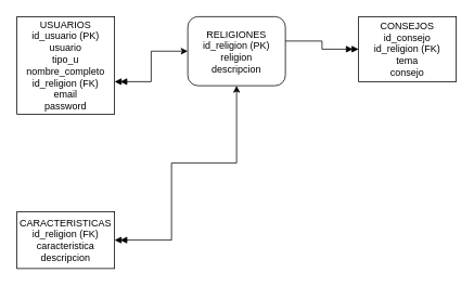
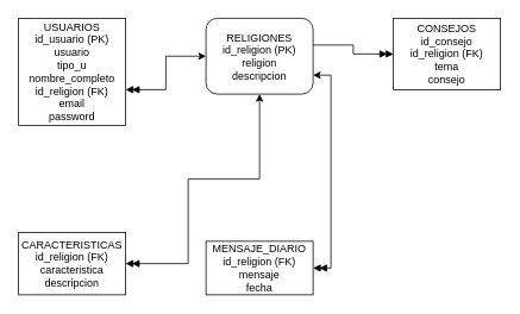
  <mxCell id="0" />
  <mxCell id="1" parent="0" />
  <mxCell id="2" value="USUARIOS&lt;br&gt;id_usuario (PK)&lt;br&gt;usuario&lt;br&gt;tipo_u&lt;br&gt;nombre_completo&lt;br&gt;id_religion (FK)&lt;br&gt;email&lt;br&gt;password" style="rounded=0;whiteSpace=wrap;html=1;" vertex="1" parent="1"><mxGeometry x="20" y="20" width="120" height="120" as="geometry" /></mxCell>
  <mxCell id="3" style="edgeStyle=orthogonalEdgeStyle;rounded=0;orthogonalLoop=1;jettySize=auto;html=1;exitX=0;exitY=0.5;exitDx=0;exitDy=0;entryX=1;entryY=0.667;entryDx=0;entryDy=0;entryPerimeter=0;endArrow=doubleBlock;endFill=1;startArrow=classic;startFill=1;" edge="1" parent="1" source="5" target="2"><mxGeometry relative="1" as="geometry" /></mxCell>
  <mxCell id="4" style="edgeStyle=orthogonalEdgeStyle;rounded=0;orthogonalLoop=1;jettySize=auto;html=1;exitX=0.5;exitY=1;exitDx=0;exitDy=0;entryX=1;entryY=0.5;entryDx=0;entryDy=0;startArrow=classic;startFill=1;endArrow=doubleBlock;endFill=1;" edge="1" parent="1" source="5" target="6"><mxGeometry relative="1" as="geometry"><Array as="points"><mxPoint x="290" y="200" /><mxPoint x="210" y="200" /><mxPoint x="210" y="295" /></Array></mxGeometry></mxCell>
  <mxCell id="5" value="RELIGIONES&lt;br&gt;id_religion (PK)&lt;br&gt;religion&lt;br&gt;descripcion" style="whiteSpace=wrap;html=1;rounded=1;" vertex="1" parent="1"><mxGeometry x="230" y="20" width="120" height="85" as="geometry" /></mxCell>
  <mxCell id="6" value="CARACTERISTICAS&lt;br&gt;id_religion (FK)&lt;br&gt;caracteristica&lt;br&gt;descripcion" style="rounded=0;whiteSpace=wrap;html=1;" vertex="1" parent="1"><mxGeometry x="20" y="260" width="120" height="70" as="geometry" /></mxCell>
+ <mxCell id="7" style="edgeStyle=orthogonalEdgeStyle;rounded=0;orthogonalLoop=1;jettySize=auto;html=1;exitX=1;exitY=0.5;exitDx=0;exitDy=0;entryX=1;entryY=0.75;entryDx=0;entryDy=0;startArrow=doubleBlock;startFill=1;endArrow=classic;endFill=1;" edge="1" parent="1" source="8" target="5"><mxGeometry relative="1" as="geometry" /></mxCell>
+ <mxCell id="8" value="MENSAJE_DIARIO&lt;br&gt;id_religion (FK)&lt;br&gt;mensaje&lt;br&gt;fecha" style="rounded=0;whiteSpace=wrap;html=1;" vertex="1" parent="1"><mxGeometry x="230" y="270" width="120" height="60" as="geometry" /></mxCell>
  <mxCell id="9" style="edgeStyle=orthogonalEdgeStyle;rounded=0;orthogonalLoop=1;jettySize=auto;html=1;exitX=0;exitY=0.5;exitDx=0;exitDy=0;entryX=1;entryY=0.353;entryDx=0;entryDy=0;entryPerimeter=0;startArrow=doubleBlock;startFill=1;endArrow=none;endFill=1;" edge="1" parent="1" source="10" target="5"><mxGeometry relative="1" as="geometry" /></mxCell>
  <mxCell id="10" value="CONSEJOS&lt;br&gt;id_consejo&lt;br&gt;id_religion (FK)&lt;br&gt;tema&lt;br&gt;consejo" style="rounded=0;whiteSpace=wrap;html=1;" vertex="1" parent="1"><mxGeometry x="440" y="20" width="120" height="80" as="geometry" /></mxCell>
